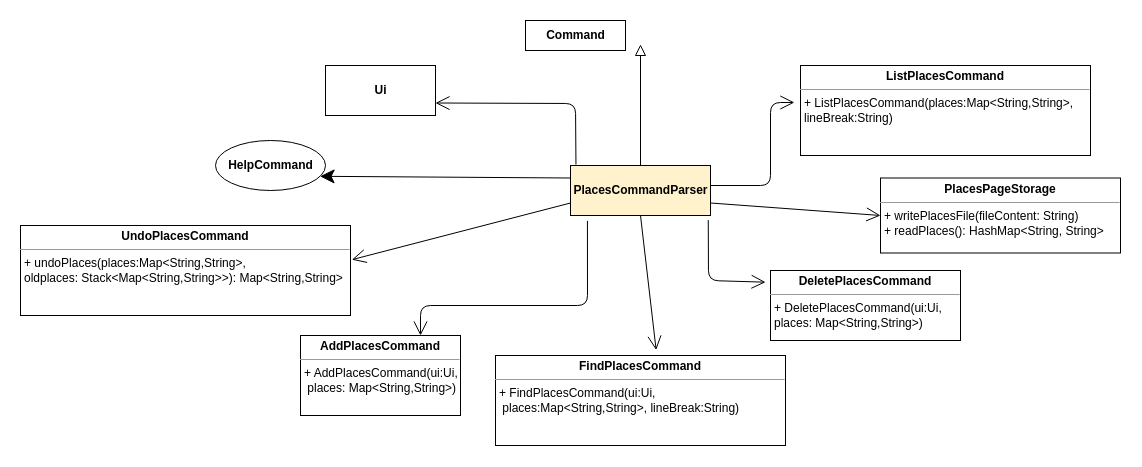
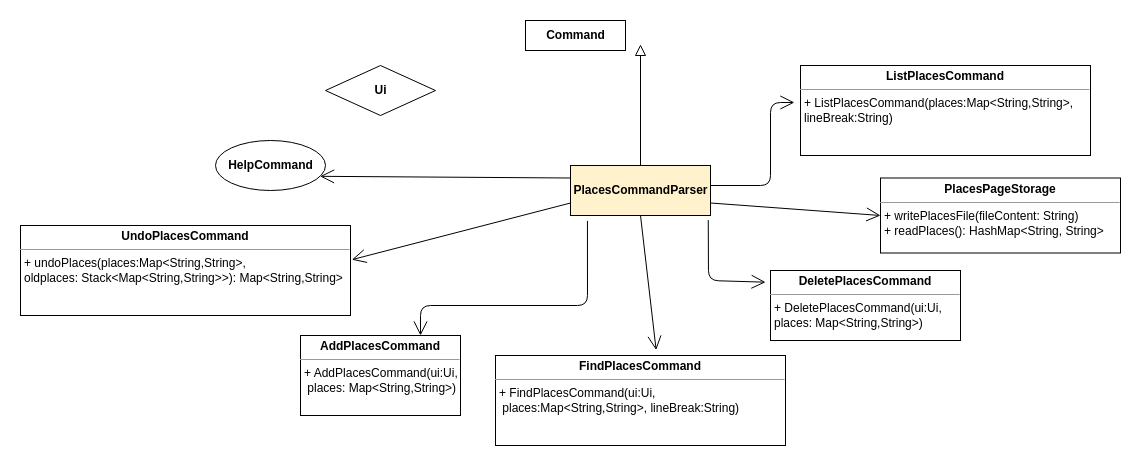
  <mxCell id="0" />
  <mxCell id="1" parent="0" />
  <mxCell id="2" value="&lt;p style=&quot;margin: 0px ; margin-top: 4px ; text-align: center&quot;&gt;&lt;b&gt;ListPlacesCommand&lt;/b&gt;&lt;/p&gt;&lt;hr size=&quot;1&quot;&gt;&lt;p style=&quot;margin: 0px ; margin-left: 4px&quot;&gt;&lt;/p&gt;&lt;p style=&quot;margin: 0px ; margin-left: 4px&quot;&gt;+ ListPlacesCommand(places:Map&amp;lt;String,String&amp;gt;,&lt;/p&gt;&lt;p style=&quot;margin: 0px ; margin-left: 4px&quot;&gt;lineBreak:String)&lt;/p&gt;" style="verticalAlign=top;align=left;overflow=fill;fontSize=12;fontFamily=Helvetica;html=1;" vertex="1" parent="1"><mxGeometry x="800" y="65" width="290" height="90" as="geometry" /></mxCell>
  <mxCell id="3" value="&lt;b&gt;Command&lt;/b&gt;" style="html=1;" vertex="1" parent="1"><mxGeometry x="525" y="20" width="100" height="30" as="geometry" /></mxCell>
  <mxCell id="4" value="&lt;b&gt;PlacesCommandParser&lt;/b&gt;" style="html=1;fillColor=#fff2cc;" vertex="1" parent="1"><mxGeometry x="570" y="165" width="140" height="50" as="geometry" /></mxCell>
  <mxCell id="5" value="" style="endArrow=none;html=1;entryX=0;entryY=0.5;entryDx=0;entryDy=0;" edge="1" parent="1" target="6"><mxGeometry width="50" height="50" relative="1" as="geometry"><mxPoint x="640" y="165" as="sourcePoint" /><mxPoint x="640" y="65" as="targetPoint" /></mxGeometry></mxCell>
  <mxCell id="6" value="" style="triangle;whiteSpace=wrap;html=1;rotation=-90;" vertex="1" parent="1"><mxGeometry x="635" y="45" width="10" height="10" as="geometry" /></mxCell>
  <mxCell id="7" value="&lt;p style=&quot;margin: 0px ; margin-top: 4px ; text-align: center&quot;&gt;&lt;b&gt;DeletePlacesCommand&lt;/b&gt;&lt;/p&gt;&lt;hr size=&quot;1&quot;&gt;&lt;p style=&quot;margin: 0px ; margin-left: 4px&quot;&gt;&lt;/p&gt;&lt;p style=&quot;margin: 0px ; margin-left: 4px&quot;&gt;+ DeletePlacesCommand(ui:Ui,&lt;/p&gt;&lt;p style=&quot;margin: 0px ; margin-left: 4px&quot;&gt;&lt;span&gt;places: Map&amp;lt;String,String&amp;gt;)&lt;/span&gt;&lt;/p&gt;" style="verticalAlign=top;align=left;overflow=fill;fontSize=12;fontFamily=Helvetica;html=1;" vertex="1" parent="1"><mxGeometry x="770" y="270" width="190" height="70" as="geometry" /></mxCell>
  <mxCell id="8" value="&lt;p style=&quot;margin: 0px ; margin-top: 4px ; text-align: center&quot;&gt;&lt;b&gt;FindPlacesCommand&lt;/b&gt;&lt;/p&gt;&lt;hr size=&quot;1&quot;&gt;&lt;p style=&quot;margin: 0px ; margin-left: 4px&quot;&gt;&lt;/p&gt;&lt;p style=&quot;margin: 0px ; margin-left: 4px&quot;&gt;+ FindPlacesCommand(ui:Ui,&lt;/p&gt;&lt;p style=&quot;margin: 0px ; margin-left: 4px&quot;&gt;&amp;nbsp;places:Map&amp;lt;String,String&amp;gt;, lineBreak:String)&lt;/p&gt;" style="verticalAlign=top;align=left;overflow=fill;fontSize=12;fontFamily=Helvetica;html=1;" vertex="1" parent="1"><mxGeometry x="495" y="355" width="290" height="90" as="geometry" /></mxCell>
  <mxCell id="9" value="&lt;p style=&quot;margin: 0px ; margin-top: 4px ; text-align: center&quot;&gt;&lt;b&gt;AddPlacesCommand&lt;/b&gt;&lt;/p&gt;&lt;hr size=&quot;1&quot;&gt;&lt;p style=&quot;margin: 0px ; margin-left: 4px&quot;&gt;&lt;/p&gt;&lt;p style=&quot;margin: 0px ; margin-left: 4px&quot;&gt;+ AddPlacesCommand(ui:Ui,&lt;/p&gt;&lt;p style=&quot;margin: 0px ; margin-left: 4px&quot;&gt;&amp;nbsp;places: Map&amp;lt;String,String&amp;gt;)&lt;/p&gt;" style="verticalAlign=top;align=left;overflow=fill;fontSize=12;fontFamily=Helvetica;html=1;" vertex="1" parent="1"><mxGeometry x="300" y="335" width="160" height="80" as="geometry" /></mxCell>
  <mxCell id="10" value="&lt;p style=&quot;margin: 0px ; margin-top: 4px ; text-align: center&quot;&gt;&lt;b&gt;UndoPlacesCommand&lt;/b&gt;&lt;/p&gt;&lt;hr size=&quot;1&quot;&gt;&lt;p style=&quot;margin: 0px ; margin-left: 4px&quot;&gt;&lt;/p&gt;&lt;p style=&quot;margin: 0px ; margin-left: 4px&quot;&gt;+ undoPlaces(places:Map&amp;lt;String,String&amp;gt;,&amp;nbsp;&lt;/p&gt;&lt;p style=&quot;margin: 0px ; margin-left: 4px&quot;&gt;oldplaces: Stack&amp;lt;Map&amp;lt;String,String&amp;gt;&amp;gt;): Map&amp;lt;String,String&amp;gt;&lt;/p&gt;" style="verticalAlign=top;align=left;overflow=fill;fontSize=12;fontFamily=Helvetica;html=1;" vertex="1" parent="1"><mxGeometry x="20" y="225" width="330" height="90" as="geometry" /></mxCell>
- <mxCell id="11" value="&lt;b&gt;Ui&lt;/b&gt;" style="html=1;" vertex="1" parent="1"><mxGeometry x="325" y="65" width="110" height="50" as="geometry" /></mxCell>
+ <mxCell id="11" value="&lt;b&gt;Ui&lt;/b&gt;" style="rhombus;html=1;" vertex="1" parent="1"><mxGeometry x="325" y="65" width="110" height="50" as="geometry" /></mxCell>
  <mxCell id="12" value="&lt;b&gt;HelpCommand&lt;/b&gt;" style="ellipse;html=1;" vertex="1" parent="1"><mxGeometry x="215" y="140" width="110" height="50" as="geometry" /></mxCell>
  <mxCell id="13" value="" style="endArrow=open;endFill=1;endSize=12;html=1;entryX=-0.021;entryY=0.411;entryDx=0;entryDy=0;entryPerimeter=0;" edge="1" parent="1" target="2"><mxGeometry width="160" relative="1" as="geometry"><mxPoint y="185" as="sourcePoint" x="710" /><mxPoint x="870" y="185" as="targetPoint" /><Array as="points"><mxPoint x="770" y="185" /><mxPoint x="770" y="102" /></Array></mxGeometry></mxCell>
  <mxCell id="14" value="" style="endArrow=open;endFill=1;endSize=12;html=1;exitX=0.984;exitY=1.092;exitDx=0;exitDy=0;exitPerimeter=0;entryX=-0.026;entryY=0.167;entryDx=0;entryDy=0;entryPerimeter=0;" edge="1" parent="1" source="4" target="7"><mxGeometry width="160" relative="1" as="geometry"><mxPoint x="690" y="225" as="sourcePoint" /><mxPoint x="850" y="225" as="targetPoint" /><Array as="points"><mxPoint x="708" y="280" /></Array></mxGeometry></mxCell>
  <mxCell id="15" value="" style="endArrow=open;endFill=1;endSize=12;html=1;exitX=0.5;exitY=1;exitDx=0;exitDy=0;entryX=0.554;entryY=-0.06;entryDx=0;entryDy=0;entryPerimeter=0;" edge="1" parent="1" source="4" target="8"><mxGeometry width="160" relative="1" as="geometry"><mxPoint x="600" y="235" as="sourcePoint" /><mxPoint x="760" y="235" as="targetPoint" /></mxGeometry></mxCell>
  <mxCell id="16" value="" style="endArrow=open;endFill=1;endSize=12;html=1;exitX=0.121;exitY=1.108;exitDx=0;exitDy=0;exitPerimeter=0;entryX=0.75;entryY=0;entryDx=0;entryDy=0;" edge="1" parent="1" source="4" target="9"><mxGeometry width="160" relative="1" as="geometry"><mxPoint x="500" y="275" as="sourcePoint" /><mxPoint x="660" y="275" as="targetPoint" /><Array as="points"><mxPoint x="587" y="305" /><mxPoint x="420" y="305" /></Array></mxGeometry></mxCell>
  <mxCell id="17" value="" style="endArrow=open;endFill=1;endSize=12;html=1;entryX=1.004;entryY=0.38;entryDx=0;entryDy=0;entryPerimeter=0;exitX=0;exitY=0.75;exitDx=0;exitDy=0;" edge="1" parent="1" source="4" target="10"><mxGeometry width="160" relative="1" as="geometry"><mxPoint x="570" y="185" as="sourcePoint" /><mxPoint x="700" y="195" as="targetPoint" /></mxGeometry></mxCell>
- <mxCell id="18" value="" style="endArrow=open;endFill=1;endSize=12;html=1;entryX=1;entryY=0.75;entryDx=0;entryDy=0;exitX=0.039;exitY=-0.02;exitDx=0;exitDy=0;exitPerimeter=0;" edge="1" parent="1" source="4" target="11"><mxGeometry width="160" relative="1" as="geometry"><mxPoint x="470" y="155" as="sourcePoint" /><mxPoint x="630" y="155" as="targetPoint" /><Array as="points"><mxPoint x="575" y="103" /></Array></mxGeometry></mxCell>
- <mxCell id="19" value="" style="endArrow=classic;endFill=1;endSize=12;html=1;exitX=0;exitY=0.25;exitDx=0;exitDy=0;entryX=1;entryY=0.75;entryDx=0;entryDy=0;" edge="1" parent="1" source="4" target="12"><mxGeometry width="160" relative="1" as="geometry"><mxPoint x="390" y="175" as="sourcePoint" /><mxPoint x="550" y="175" as="targetPoint" /></mxGeometry></mxCell>
+ <mxCell id="19" value="" style="endArrow=open;endFill=1;endSize=12;html=1;exitX=0;exitY=0.25;exitDx=0;exitDy=0;entryX=1;entryY=0.75;entryDx=0;entryDy=0;" edge="1" parent="1" source="4" target="12"><mxGeometry width="160" relative="1" as="geometry"><mxPoint x="390" y="175" as="sourcePoint" /><mxPoint x="550" y="175" as="targetPoint" /></mxGeometry></mxCell>
  <mxCell id="20" value="&lt;p style=&quot;margin: 0px ; margin-top: 4px ; text-align: center&quot;&gt;&lt;b&gt;PlacesPageStorage&lt;/b&gt;&lt;/p&gt;&lt;hr size=&quot;1&quot;&gt;&lt;p style=&quot;margin: 0px ; margin-left: 4px&quot;&gt;&lt;/p&gt;&lt;p style=&quot;margin: 0px ; margin-left: 4px&quot;&gt;+ writePlacesFile(fileContent: String)&lt;/p&gt;&lt;p style=&quot;margin: 0px ; margin-left: 4px&quot;&gt;+ readPlaces(): HashMap&amp;lt;String, String&amp;gt;&lt;/p&gt;" style="verticalAlign=top;align=left;overflow=fill;fontSize=12;fontFamily=Helvetica;html=1;" vertex="1" parent="1"><mxGeometry x="880" y="177.5" width="240" height="75" as="geometry" /></mxCell>
  <mxCell id="21" value="" style="endArrow=open;endFill=1;endSize=12;html=1;exitX=1;exitY=0.75;exitDx=0;exitDy=0;entryX=0;entryY=0.5;entryDx=0;entryDy=0;" edge="1" parent="1" source="4" target="20"><mxGeometry width="160" relative="1" as="geometry"><mxPoint x="727.76" y="205.1" as="sourcePoint" /><mxPoint x="785.06" y="267.19" as="targetPoint" /><Array as="points" /></mxGeometry></mxCell>
